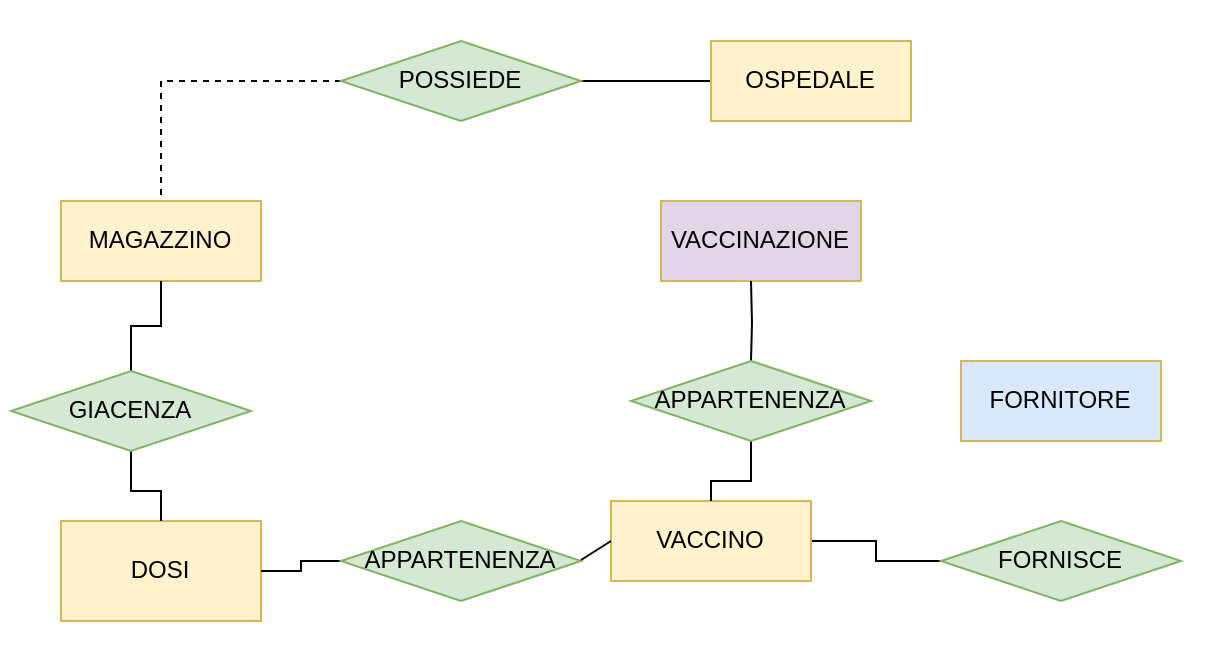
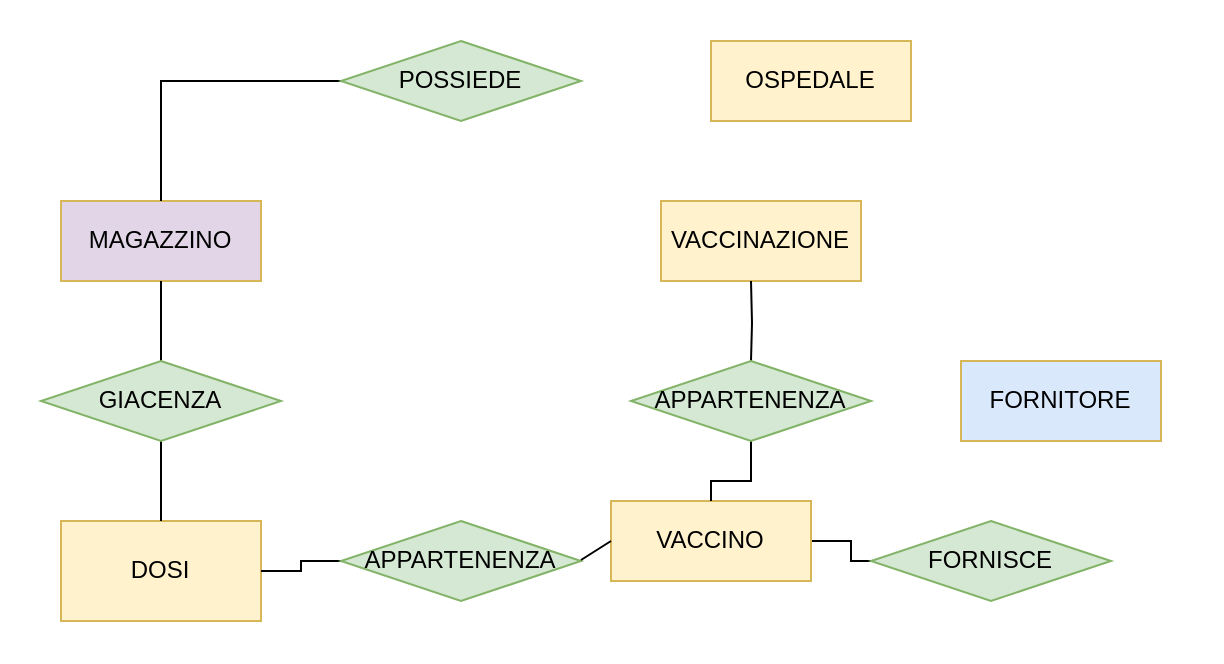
  <mxCell id="0" />
  <mxCell id="1" parent="0" />
- <mxCell id="2" value="" style="edgeStyle=orthogonalEdgeStyle;rounded=0;orthogonalLoop=1;jettySize=auto;html=1;endArrow=none;endFill=0;" parent="1" source="3" target="20" edge="1"><mxGeometry relative="1" as="geometry" /></mxCell>
  <mxCell id="3" value="&lt;font style=&quot;font-size: 12px&quot;&gt;OSPEDALE&lt;/font&gt;" style="whiteSpace=wrap;html=1;align=center;fontSize=9;fillColor=#fff2cc;strokeColor=#d6b656;" parent="1" vertex="1"><mxGeometry x="355" y="20" width="100" height="40" as="geometry" /></mxCell>
- <mxCell id="4" value="VACCINAZIONE" style="whiteSpace=wrap;html=1;align=center;fillColor=#e1d5e7;strokeColor=#d6b656;" parent="1" vertex="1"><mxGeometry x="330" y="100" width="100" height="40" as="geometry" /></mxCell>
+ <mxCell id="4" value="VACCINAZIONE" style="whiteSpace=wrap;html=1;align=center;fillColor=#fff2cc;strokeColor=#d6b656;" parent="1" vertex="1"><mxGeometry x="330" y="100" width="100" height="40" as="geometry" /></mxCell>
  <mxCell id="5" style="edgeStyle=orthogonalEdgeStyle;rounded=0;orthogonalLoop=1;jettySize=auto;html=1;exitX=0.5;exitY=1;exitDx=0;exitDy=0;entryX=0.5;entryY=0;entryDx=0;entryDy=0;endArrow=none;endFill=0;" parent="1" target="12" edge="1"><mxGeometry relative="1" as="geometry"><mxPoint x="375" y="140" as="sourcePoint" /></mxGeometry></mxCell>
  <mxCell id="6" value="" style="edgeStyle=orthogonalEdgeStyle;rounded=0;orthogonalLoop=1;jettySize=auto;html=1;endArrow=none;endFill=0;" parent="1" source="7" target="13" edge="1"><mxGeometry relative="1" as="geometry" /></mxCell>
  <mxCell id="7" value="&lt;font style=&quot;font-size: 12px&quot;&gt;VACCINO&lt;/font&gt;" style="whiteSpace=wrap;html=1;align=center;fontSize=9;fillColor=#fff2cc;strokeColor=#d6b656;" parent="1" vertex="1"><mxGeometry x="305" y="250" width="100" height="40" as="geometry" /></mxCell>
  <mxCell id="8" value="&lt;font style=&quot;font-size: 12px&quot;&gt;FORNITORE&lt;/font&gt;" style="whiteSpace=wrap;html=1;align=center;fontSize=9;fillColor=#dae8fc;strokeColor=#d6b656;" parent="1" vertex="1"><mxGeometry x="480" y="180" width="100" height="40" as="geometry" /></mxCell>
- <mxCell id="9" value="&lt;font style=&quot;font-size: 12px&quot;&gt;MAGAZZINO&lt;/font&gt;" style="whiteSpace=wrap;html=1;align=center;fontSize=9;fillColor=#fff2cc;strokeColor=#d6b656;" parent="1" vertex="1"><mxGeometry x="30" y="100" width="100" height="40" as="geometry" /></mxCell>
+ <mxCell id="9" value="&lt;font style=&quot;font-size: 12px&quot;&gt;MAGAZZINO&lt;/font&gt;" style="whiteSpace=wrap;html=1;align=center;fontSize=9;fillColor=#e1d5e7;strokeColor=#d6b656;" parent="1" vertex="1"><mxGeometry x="30" y="100" width="100" height="40" as="geometry" /></mxCell>
  <mxCell id="10" value="DOSI" style="whiteSpace=wrap;html=1;align=center;fillColor=#fff2cc;strokeColor=#d6b656;" parent="1" vertex="1"><mxGeometry x="30" y="260" width="100" height="50" as="geometry" /></mxCell>
  <mxCell id="11" value="" style="edgeStyle=orthogonalEdgeStyle;rounded=0;orthogonalLoop=1;jettySize=auto;html=1;endArrow=none;endFill=0;" parent="1" source="12" target="7" edge="1"><mxGeometry relative="1" as="geometry" /></mxCell>
  <mxCell id="12" value="APPARTENENZA" style="shape=rhombus;perimeter=rhombusPerimeter;whiteSpace=wrap;html=1;align=center;fillColor=#d5e8d4;strokeColor=#82b366;" parent="1" vertex="1"><mxGeometry x="315" y="180" width="120" height="40" as="geometry" /></mxCell>
- <mxCell id="13" value="FORNISCE" style="shape=rhombus;perimeter=rhombusPerimeter;whiteSpace=wrap;html=1;align=center;fillColor=#d5e8d4;strokeColor=#82b366;" parent="1" vertex="1"><mxGeometry x="470" y="260" width="120" height="40" as="geometry" /></mxCell>
+ <mxCell id="13" value="FORNISCE" style="shape=rhombus;perimeter=rhombusPerimeter;whiteSpace=wrap;html=1;align=center;fillColor=#d5e8d4;strokeColor=#82b366;" parent="1" vertex="1"><mxGeometry x="435" y="260" width="120" height="40" as="geometry" /></mxCell>
  <mxCell id="14" value="" style="edgeStyle=orthogonalEdgeStyle;rounded=0;orthogonalLoop=1;jettySize=auto;html=1;endArrow=none;endFill=0;" parent="1" source="15" target="10" edge="1"><mxGeometry relative="1" as="geometry" /></mxCell>
  <mxCell id="15" value="APPARTENENZA" style="shape=rhombus;perimeter=rhombusPerimeter;whiteSpace=wrap;html=1;align=center;fillColor=#d5e8d4;strokeColor=#82b366;" parent="1" vertex="1"><mxGeometry x="170" y="260" width="120" height="40" as="geometry" /></mxCell>
  <mxCell id="16" value="" style="edgeStyle=orthogonalEdgeStyle;rounded=0;orthogonalLoop=1;jettySize=auto;html=1;endArrow=none;endFill=0;" parent="1" source="18" target="9" edge="1"><mxGeometry relative="1" as="geometry" /></mxCell>
  <mxCell id="17" value="" style="edgeStyle=orthogonalEdgeStyle;rounded=0;orthogonalLoop=1;jettySize=auto;html=1;endArrow=none;endFill=0;" parent="1" source="18" target="10" edge="1"><mxGeometry relative="1" as="geometry" /></mxCell>
- <mxCell id="18" value="GIACENZA" style="shape=rhombus;perimeter=rhombusPerimeter;whiteSpace=wrap;html=1;align=center;fillColor=#d5e8d4;strokeColor=#82b366;" parent="1" vertex="1"><mxGeometry x="5" y="185" width="120" height="40" as="geometry" /></mxCell>
- <mxCell id="19" value="" style="edgeStyle=orthogonalEdgeStyle;rounded=0;orthogonalLoop=1;jettySize=auto;html=1;endArrow=none;endFill=0;dashed=1;" parent="1" source="20" target="9" edge="1"><mxGeometry relative="1" as="geometry"><Array as="points"><mxPoint x="80" y="40" /></Array></mxGeometry></mxCell>
+ <mxCell id="18" value="GIACENZA" style="shape=rhombus;perimeter=rhombusPerimeter;whiteSpace=wrap;html=1;align=center;fillColor=#d5e8d4;strokeColor=#82b366;" parent="1" vertex="1"><mxGeometry x="20" y="180" width="120" height="40" as="geometry" /></mxCell>
+ <mxCell id="19" value="" style="edgeStyle=orthogonalEdgeStyle;rounded=0;orthogonalLoop=1;jettySize=auto;html=1;endArrow=none;endFill=0;" parent="1" source="20" target="9" edge="1"><mxGeometry relative="1" as="geometry"><Array as="points"><mxPoint x="80" y="40" /></Array></mxGeometry></mxCell>
  <mxCell id="20" value="POSSIEDE" style="shape=rhombus;perimeter=rhombusPerimeter;whiteSpace=wrap;html=1;align=center;fillColor=#d5e8d4;strokeColor=#82b366;" parent="1" vertex="1"><mxGeometry x="170" y="20" width="120" height="40" as="geometry" /></mxCell>
  <mxCell id="21" value="" style="endArrow=none;html=1;entryX=0;entryY=0.5;entryDx=0;entryDy=0;" edge="1" parent="1" target="7"><mxGeometry width="50" height="50" relative="1" as="geometry"><mxPoint x="290" y="279.5" as="sourcePoint" /><mxPoint x="320" y="280" as="targetPoint" /></mxGeometry></mxCell>
